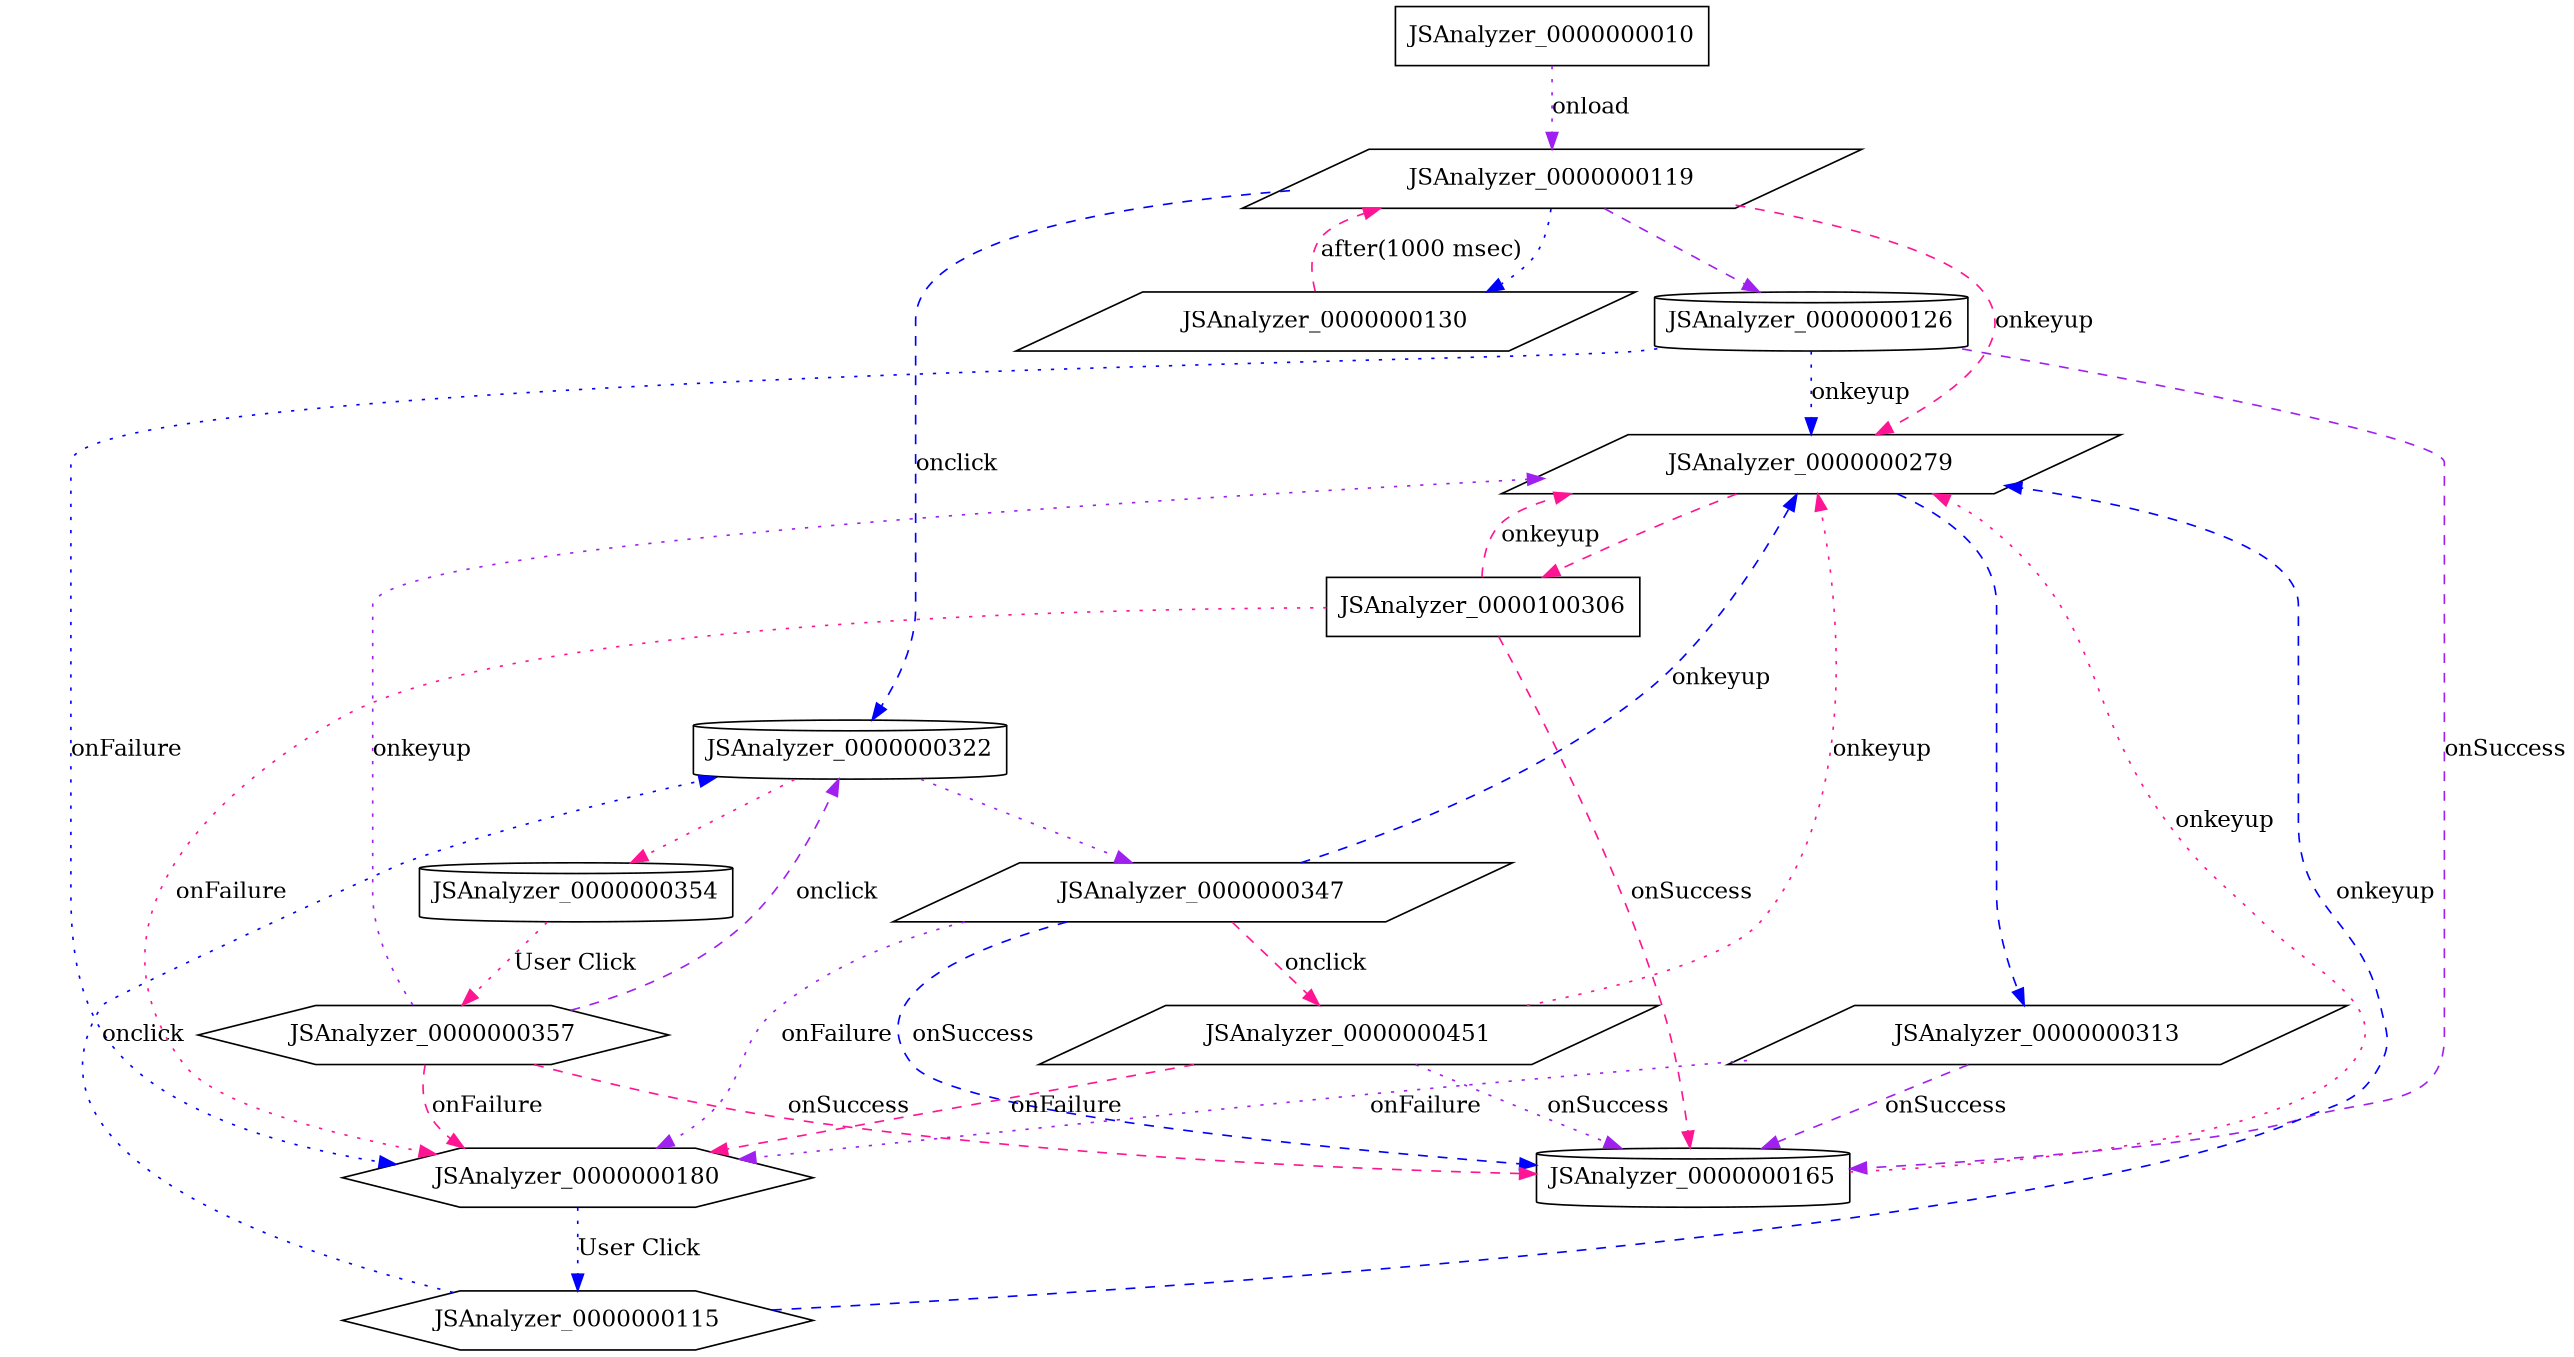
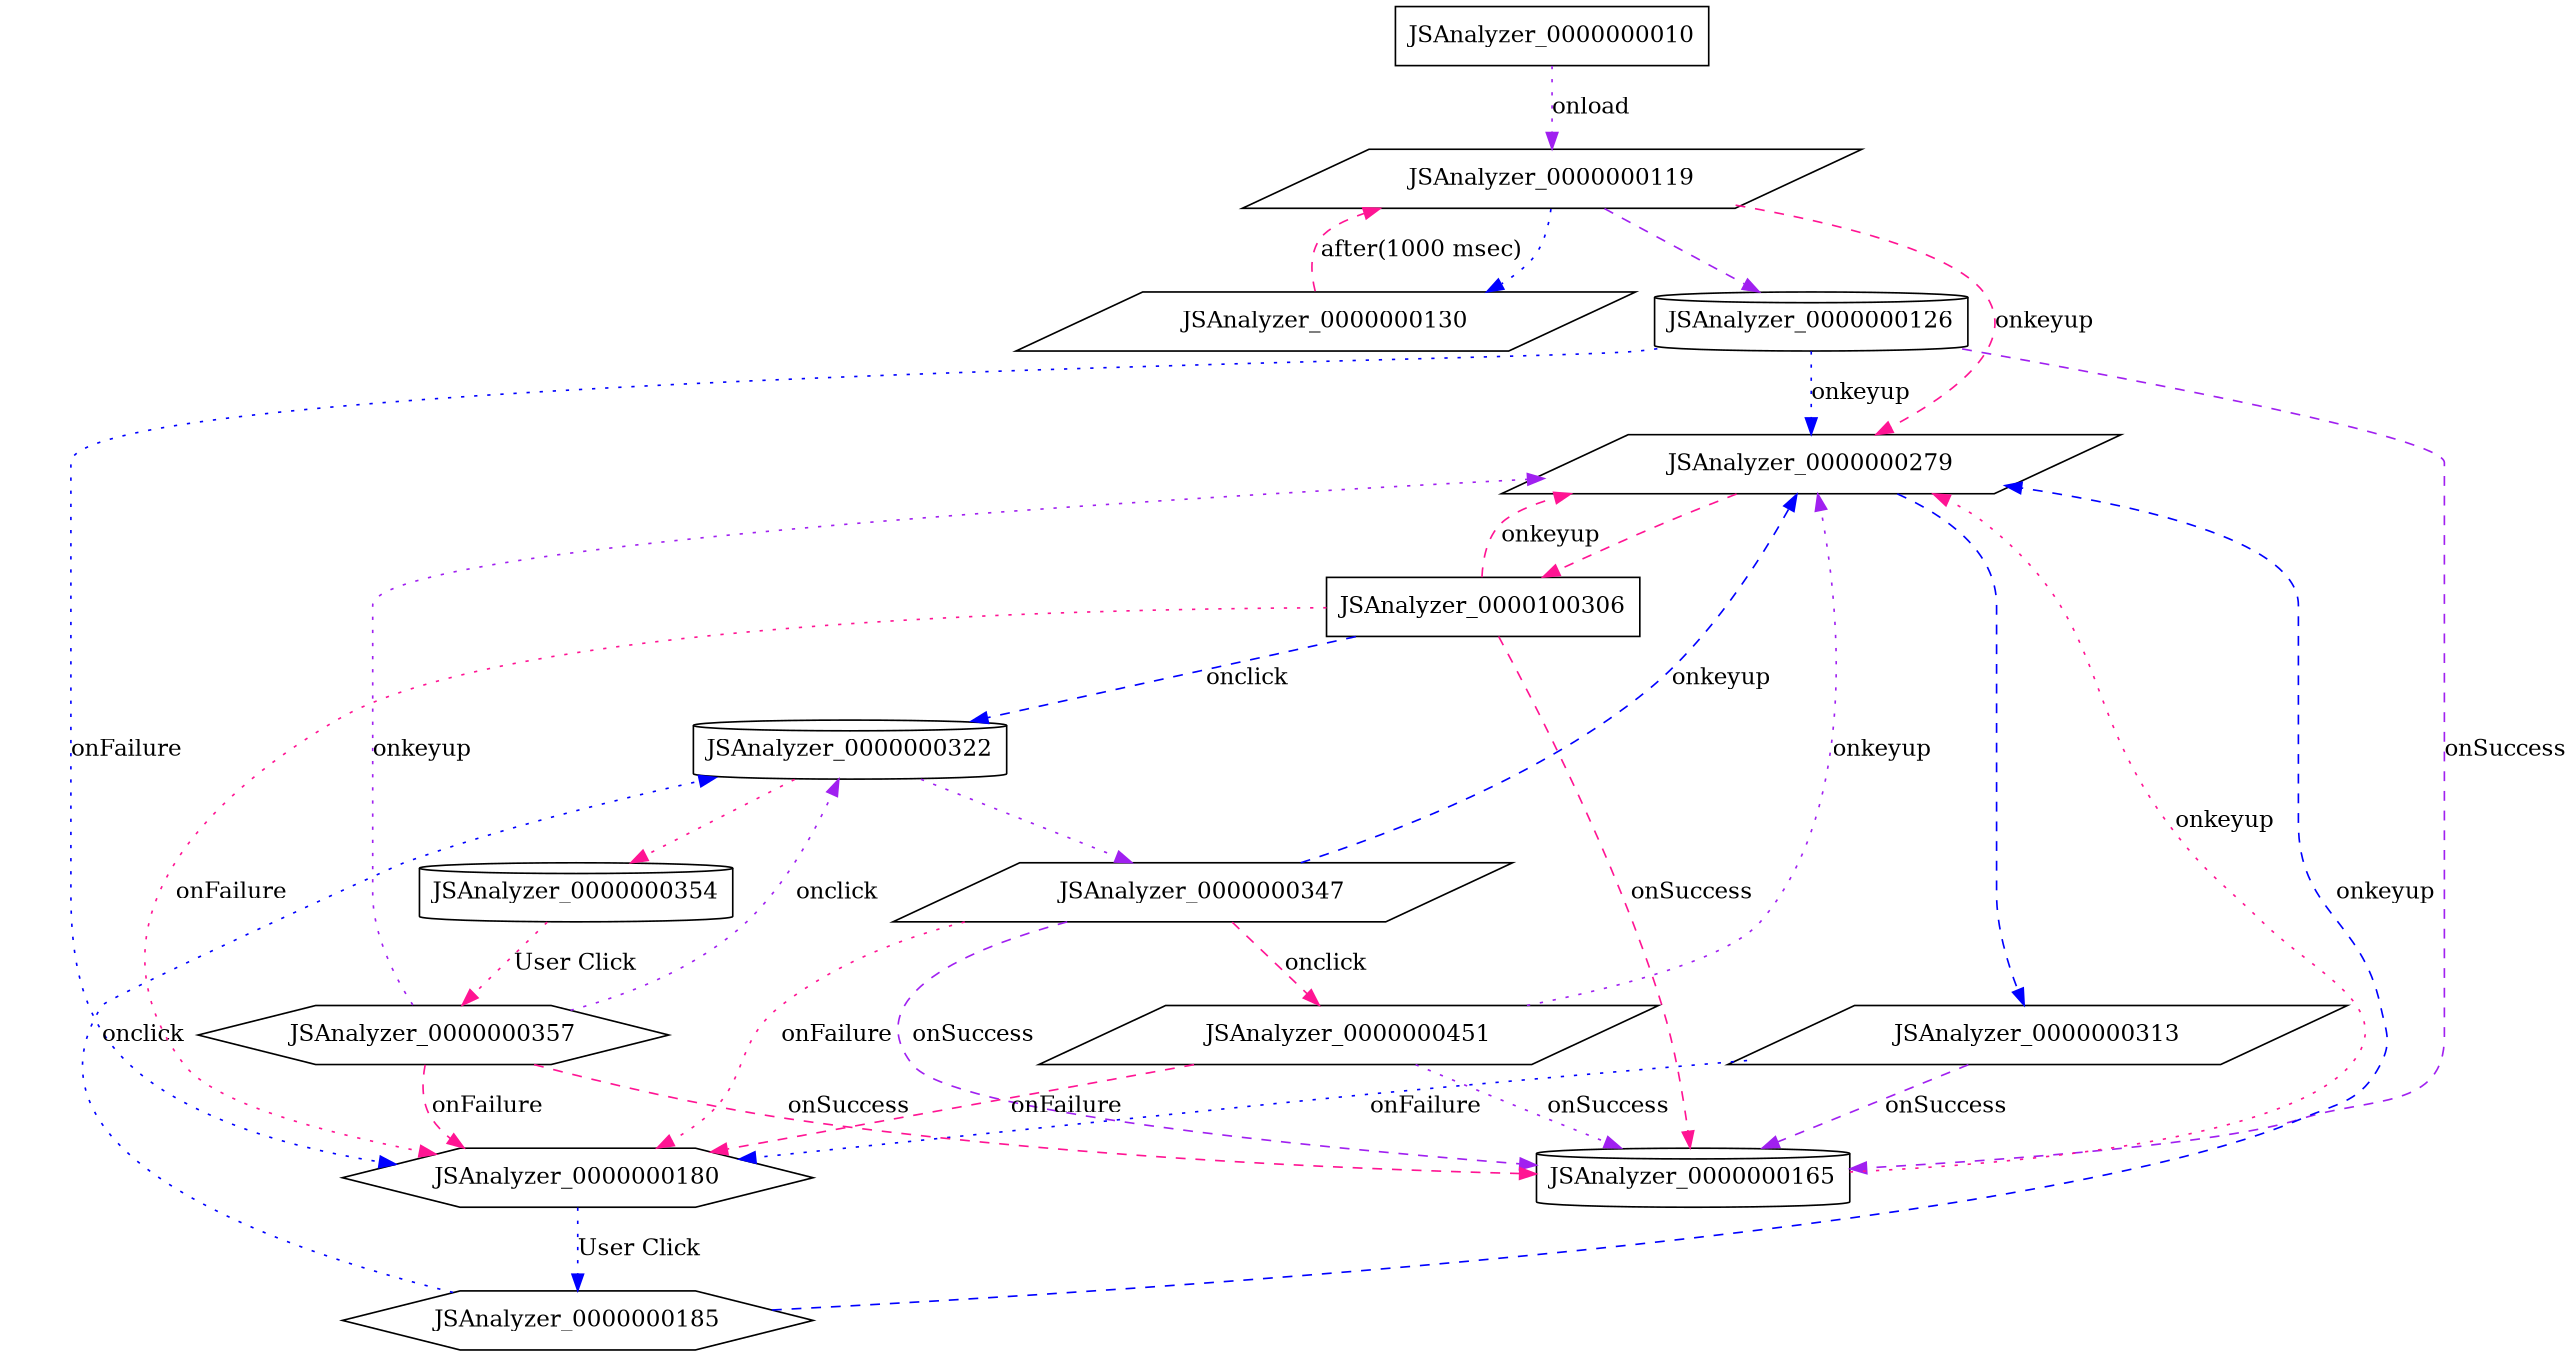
  digraph {
    node [shape=parallelogram]
    edge [color=deeppink style=dotted]
    JSAnalyzer_0000000010 [shape=box]
    JSAnalyzer_0000000119
    JSAnalyzer_0000000126 [shape=cylinder]
    JSAnalyzer_0000000130
    JSAnalyzer_0000000279
    JSAnalyzer_0000000165 [shape=cylinder]
    JSAnalyzer_0000000180 [shape=hexagon]
-   JSAnalyzer_0000000185 [shape=hexagon label=JSAnalyzer_0000000115]
+   JSAnalyzer_0000000185 [shape=hexagon]
    n9 [label=JSAnalyzer_0000100306 shape=box]
    JSAnalyzer_0000000313
    JSAnalyzer_0000000322 [shape=cylinder]
    JSAnalyzer_0000000347
    JSAnalyzer_0000000354 [shape=cylinder]
    JSAnalyzer_0000000451
    JSAnalyzer_0000000357 [shape=hexagon]
    JSAnalyzer_0000000010 -> JSAnalyzer_0000000119 [color=purple label=onload]
    JSAnalyzer_0000000119 -> JSAnalyzer_0000000126 [color=purple style=dashed]
    JSAnalyzer_0000000119 -> JSAnalyzer_0000000130 [color=blue]
    JSAnalyzer_0000000119 -> JSAnalyzer_0000000279 [label=onkeyup style=dashed]
    JSAnalyzer_0000000126 -> JSAnalyzer_0000000279 [color=blue label=onkeyup]
    JSAnalyzer_0000000126 -> JSAnalyzer_0000000165 [color=purple label=onSuccess style=dashed]
    JSAnalyzer_0000000126 -> JSAnalyzer_0000000180 [color=blue label=onFailure]
    JSAnalyzer_0000000130 -> JSAnalyzer_0000000119 [label="after(1000 msec)" style=dashed]
    JSAnalyzer_0000000279 -> n9 [style=dashed]
    JSAnalyzer_0000000279 -> JSAnalyzer_0000000313 [color=blue style=dashed]
    JSAnalyzer_0000000165 -> JSAnalyzer_0000000279 [label=onkeyup]
    JSAnalyzer_0000000180 -> JSAnalyzer_0000000185 [color=blue label="User Click"]
    JSAnalyzer_0000000185 -> JSAnalyzer_0000000279 [color=blue label=onkeyup style=dashed]
    JSAnalyzer_0000000185 -> JSAnalyzer_0000000322 [color=blue label=onclick]
    n9 -> JSAnalyzer_0000000279 [label=onkeyup style=dashed]
    n9 -> JSAnalyzer_0000000165 [label=onSuccess style=dashed]
    n9 -> JSAnalyzer_0000000180 [label=onFailure]
-   JSAnalyzer_0000000119 -> JSAnalyzer_0000000322 [color=blue label=onclick style=dashed]
+   n9 -> JSAnalyzer_0000000322 [color=blue label=onclick style=dashed]
    JSAnalyzer_0000000313 -> JSAnalyzer_0000000165 [color=purple label=onSuccess style=dashed]
-   JSAnalyzer_0000000313 -> JSAnalyzer_0000000180 [color=purple label=onFailure]
+   JSAnalyzer_0000000313 -> JSAnalyzer_0000000180 [color=blue label=onFailure]
    JSAnalyzer_0000000322 -> JSAnalyzer_0000000347 [color=purple]
    JSAnalyzer_0000000322 -> JSAnalyzer_0000000354
    JSAnalyzer_0000000347 -> JSAnalyzer_0000000279 [color=blue label=onkeyup style=dashed]
-   JSAnalyzer_0000000347 -> JSAnalyzer_0000000165 [color=blue label=onSuccess style=dashed]
-   JSAnalyzer_0000000347 -> JSAnalyzer_0000000180 [color=purple label=onFailure]
+   JSAnalyzer_0000000347 -> JSAnalyzer_0000000165 [color=purple label=onSuccess style=dashed]
+   JSAnalyzer_0000000347 -> JSAnalyzer_0000000180 [label=onFailure]
    JSAnalyzer_0000000347 -> JSAnalyzer_0000000451 [label=onclick style=dashed]
    JSAnalyzer_0000000354 -> JSAnalyzer_0000000357 [label="User Click"]
-   JSAnalyzer_0000000451 -> JSAnalyzer_0000000279 [label=onkeyup]
+   JSAnalyzer_0000000451 -> JSAnalyzer_0000000279 [color=purple label=onkeyup]
    JSAnalyzer_0000000451 -> JSAnalyzer_0000000165 [color=purple label=onSuccess]
    JSAnalyzer_0000000451 -> JSAnalyzer_0000000180 [label=onFailure style=dashed]
    JSAnalyzer_0000000357 -> JSAnalyzer_0000000279 [color=purple label=onkeyup]
    JSAnalyzer_0000000357 -> JSAnalyzer_0000000165 [label=onSuccess style=dashed]
    JSAnalyzer_0000000357 -> JSAnalyzer_0000000180 [label=onFailure style=dashed]
-   JSAnalyzer_0000000357 -> JSAnalyzer_0000000322 [color=purple label=onclick style=dashed]
+   JSAnalyzer_0000000357 -> JSAnalyzer_0000000322 [color=purple label=onclick]
  }
